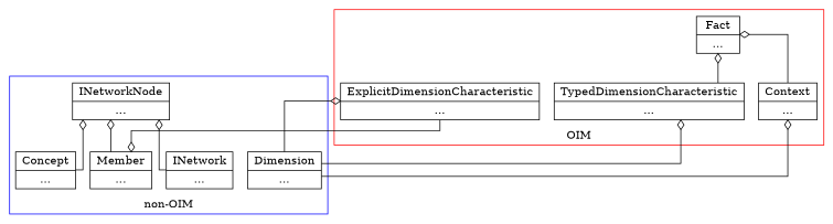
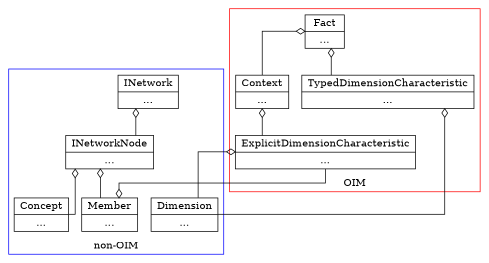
  digraph {
    rankdir=BT
    splines=ortho
    node [color=black fontcolor=black shape=record style=solid]
    edge [arrowhead=odiamond arrowtail=none style=solid]
    n1 [label=<{Concept|...}>]
    n2 [label=<{INetworkNode|...}>]
    n3 [label=<{Dimension|...}>]
    n4 [label=<{INetwork|...}>]
    n5 [label=<{Member|...}>]
    n6 [label=<{Context|...}>]
    n7 [label=<{Fact|...}>]
    n8 [label=<{ExplicitDimensionCharacteristic|...}>]
    n9 [label=<{TypedDimensionCharacteristic|...}>]
    subgraph cluster_1 {
      color=blue
      label="non-OIM"
      n1
      n2
      n3
      n4
      n5
    }
    subgraph cluster_2 {
      color=red
      label=OIM
      n6
      n7
      n8
      n9
    }
    n1 -> n2
-   n4 -> n2
+   n2 -> n4
    n3 -> n8
    n3 -> n9
    n4 -> n9 [arrowhead=none style=invis]
    n5 -> n2
    n6 -> n7
    n8 -> n5
-   n3 -> n6
+   n8 -> n6
    n9 -> n7
  }
